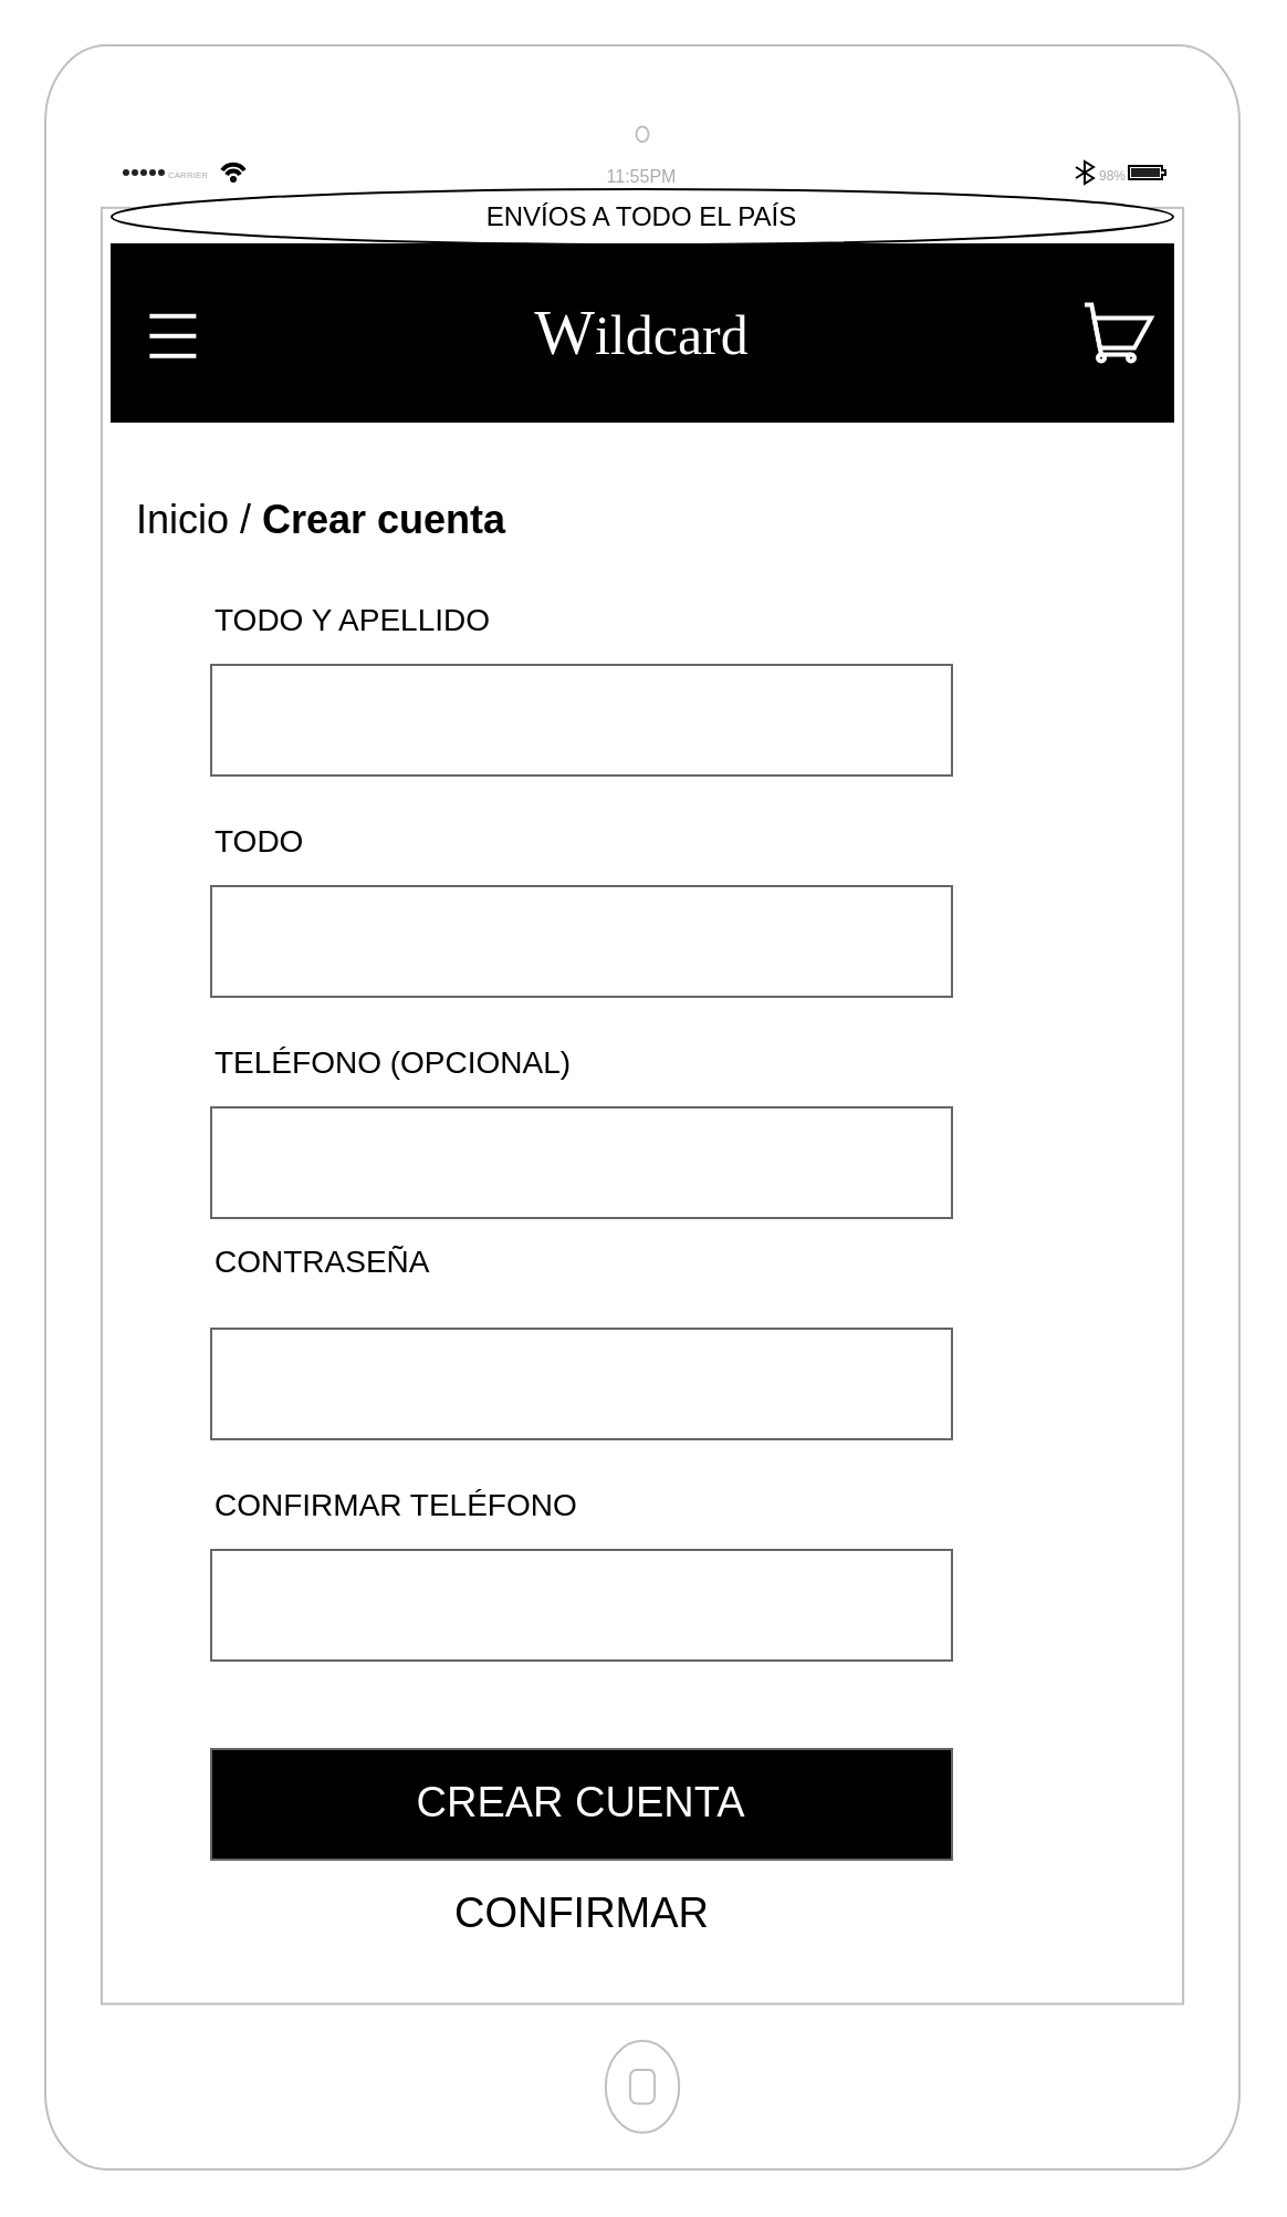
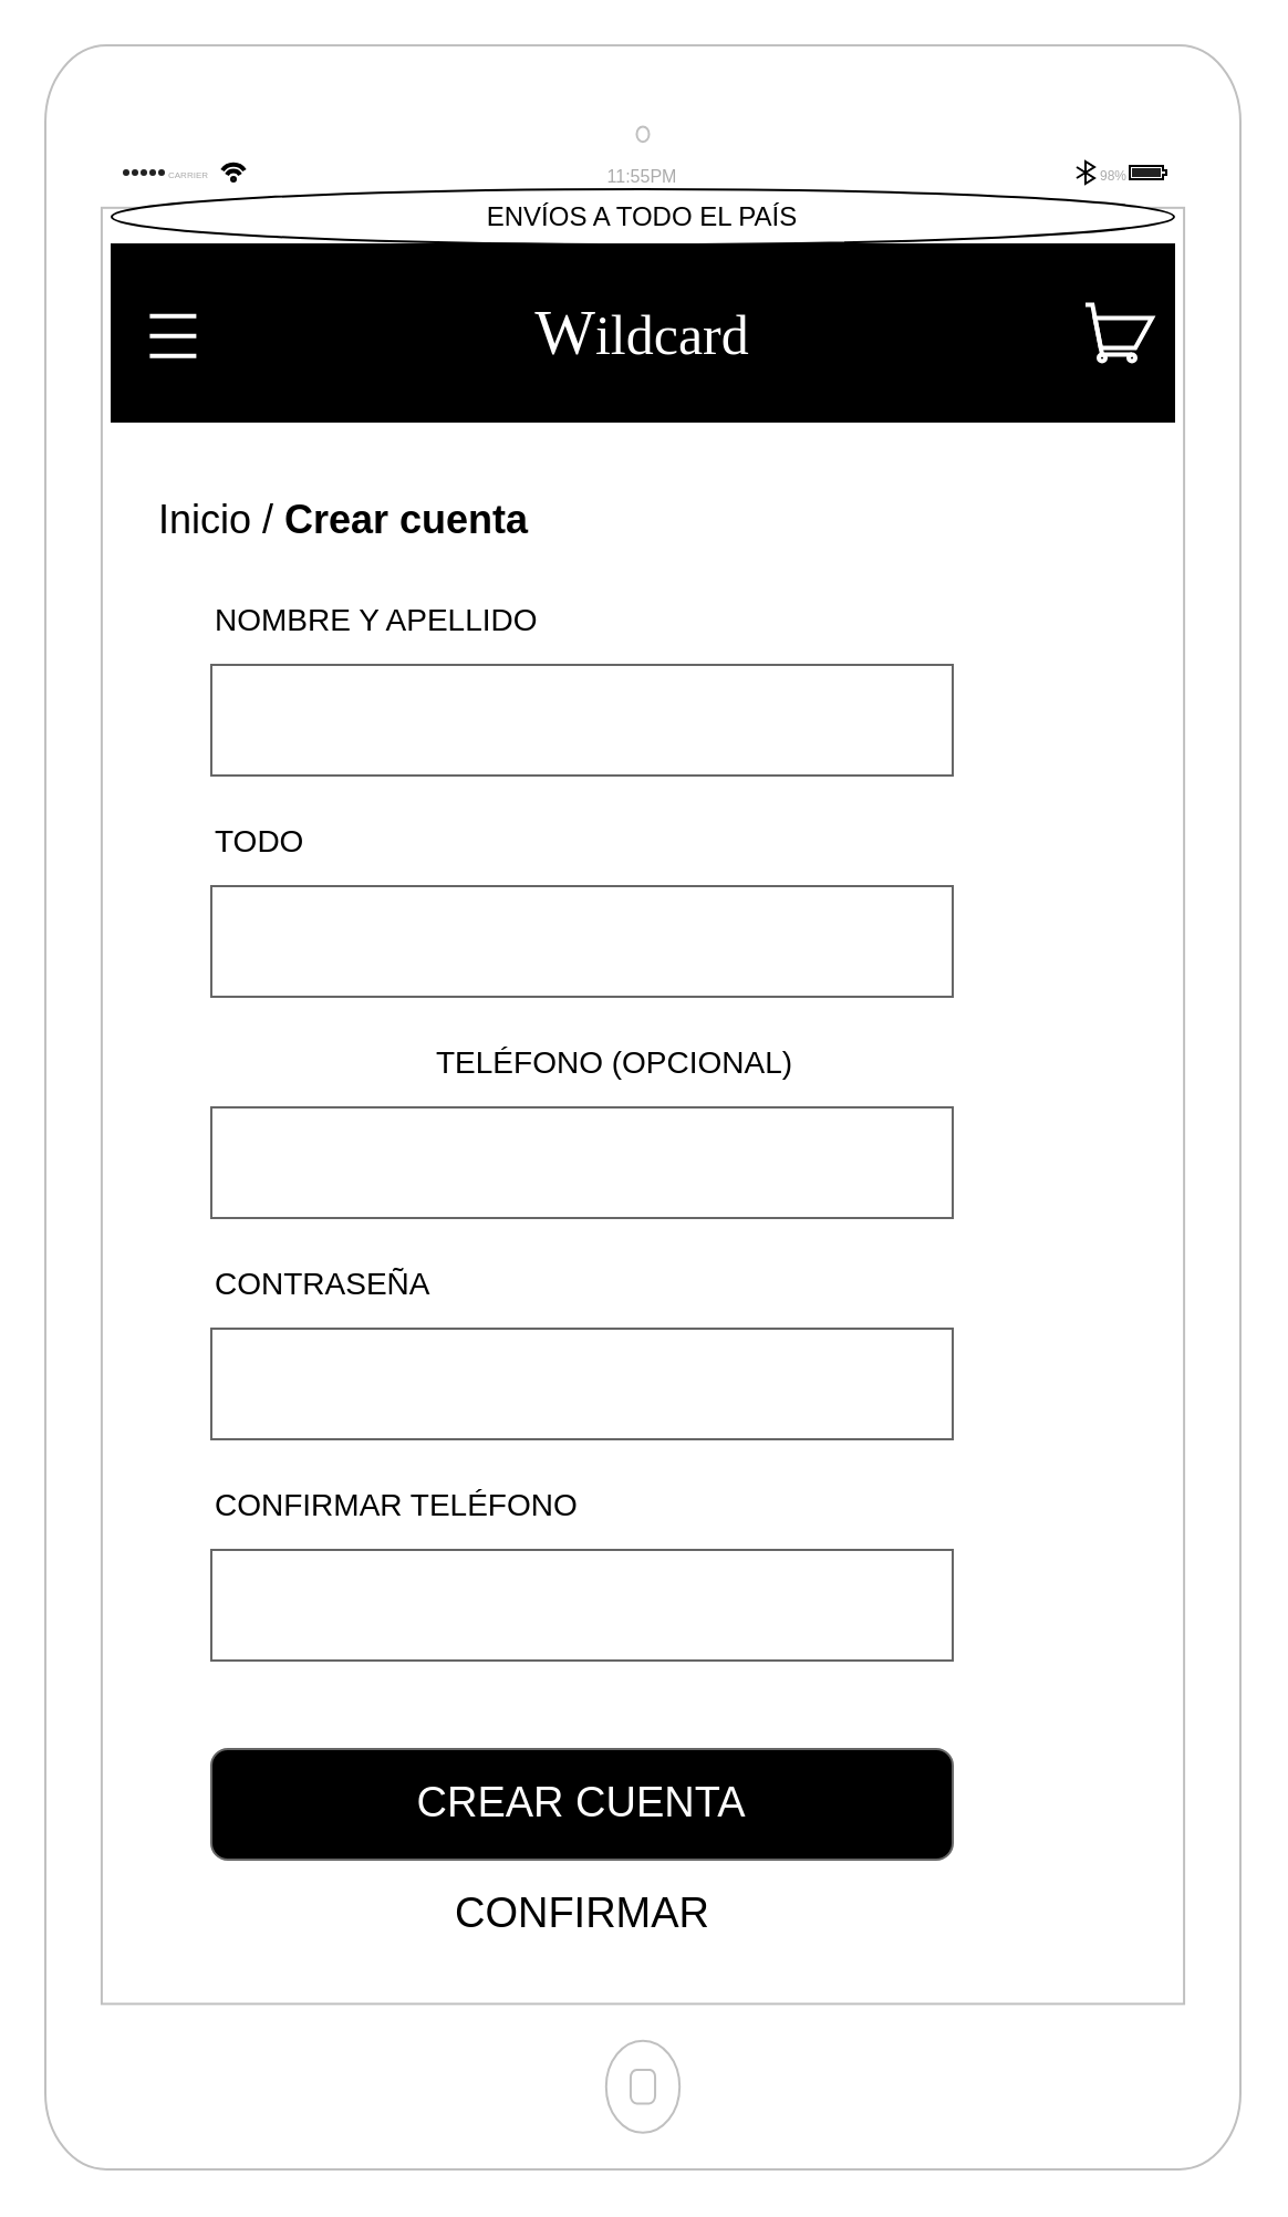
  <mxCell id="0" />
  <mxCell id="1" parent="0" />
  <mxCell id="2" value="" style="html=1;verticalLabelPosition=bottom;labelBackgroundColor=#ffffff;verticalAlign=top;shadow=0;dashed=0;strokeWidth=1;shape=mxgraph.ios7.misc.ipad10inch;strokeColor=#c0c0c0;" parent="1" vertex="1"><mxGeometry x="20" y="20" width="540" height="960" as="geometry" /></mxCell>
  <mxCell id="3" value="" style="html=1;strokeWidth=1;shadow=0;dashed=0;shape=mxgraph.ios7ui.appBar;fillColor=#ffffff;gradientColor=none;" parent="1" vertex="1"><mxGeometry x="50" y="70" width="480" height="15" as="geometry" /></mxCell>
  <mxCell id="4" value="CARRIER" style="shape=rect;align=left;fontSize=8;spacingLeft=24;fontSize=4;fontColor=#aaaaaa;strokeColor=none;fillColor=none;spacingTop=4;" parent="3" vertex="1"><mxGeometry y="0.5" width="50" height="13" relative="1" as="geometry"><mxPoint y="-6.5" as="offset" /></mxGeometry></mxCell>
  <mxCell id="5" value="11:55PM" style="shape=rect;fontSize=8;fontColor=#aaaaaa;strokeColor=none;fillColor=none;spacingTop=4;" parent="3" vertex="1"><mxGeometry x="0.5" y="0.5" width="50" height="13" relative="1" as="geometry"><mxPoint x="-25" y="-6.5" as="offset" /></mxGeometry></mxCell>
  <mxCell id="6" value="98%" style="shape=rect;align=right;fontSize=8;spacingRight=19;fontSize=6;fontColor=#aaaaaa;strokeColor=none;fillColor=none;spacingTop=4;" parent="3" vertex="1"><mxGeometry x="1" y="0.5" width="45" height="13" relative="1" as="geometry"><mxPoint x="-45" y="-6.5" as="offset" /></mxGeometry></mxCell>
  <mxCell id="7" value="&lt;font style=&quot;vertical-align: inherit&quot;&gt;&lt;font style=&quot;vertical-align: inherit&quot;&gt;ENVÍOS A TODO EL PAÍS&lt;/font&gt;&lt;/font&gt;" style="ellipse;whiteSpace=wrap;html=1;" parent="1" vertex="1"><mxGeometry x="50" y="85" width="480" height="25" as="geometry" /></mxCell>
  <mxCell id="8" value="&lt;font color=&quot;#ffffff&quot; face=&quot;voga&quot; data-font-src=&quot;https://fonts.googleapis.com/css?family=voga&quot; style=&quot;font-size: 29px&quot;&gt;&lt;font style=&quot;vertical-align: inherit&quot;&gt;&lt;font style=&quot;vertical-align: inherit&quot;&gt;&lt;font style=&quot;vertical-align: inherit&quot;&gt;&lt;font style=&quot;vertical-align: inherit&quot;&gt;&lt;font style=&quot;vertical-align: inherit&quot;&gt;&lt;font style=&quot;vertical-align: inherit&quot;&gt;&lt;font style=&quot;vertical-align: inherit&quot;&gt;&lt;font style=&quot;vertical-align: inherit&quot;&gt;W&lt;/font&gt;&lt;/font&gt;&lt;/font&gt;&lt;/font&gt;&lt;/font&gt;&lt;/font&gt;&lt;/font&gt;&lt;/font&gt;&lt;/font&gt;&lt;font color=&quot;#ffffff&quot; face=&quot;voga&quot; data-font-src=&quot;https://fonts.googleapis.com/css?family=voga&quot;&gt;&lt;font style=&quot;vertical-align: inherit&quot;&gt;&lt;font style=&quot;vertical-align: inherit ; font-size: 25px&quot;&gt;&lt;font style=&quot;vertical-align: inherit&quot;&gt;&lt;font style=&quot;vertical-align: inherit&quot;&gt;&lt;font style=&quot;vertical-align: inherit&quot;&gt;&lt;font style=&quot;vertical-align: inherit&quot;&gt;&lt;font style=&quot;vertical-align: inherit&quot;&gt;&lt;font style=&quot;vertical-align: inherit&quot;&gt;ildcard&lt;/font&gt;&lt;/font&gt;&lt;/font&gt;&lt;/font&gt;&lt;/font&gt;&lt;/font&gt;&lt;/font&gt;&lt;/font&gt;&lt;/font&gt;" style="rounded=0;whiteSpace=wrap;html=1;fillColor=#000000;" parent="1" vertex="1"><mxGeometry x="50" y="110" width="480" height="80" as="geometry" /></mxCell>
  <mxCell id="9" value="" style="html=1;verticalLabelPosition=bottom;align=center;labelBackgroundColor=#ffffff;verticalAlign=top;strokeWidth=2;shadow=0;dashed=0;shape=mxgraph.ios7.icons.shopping_cart;fillColor=none;strokeColor=#FFFFFF;" parent="1" vertex="1"><mxGeometry x="490" y="137.25" width="30" height="25.5" as="geometry" /></mxCell>
  <mxCell id="10" value="" style="html=1;verticalLabelPosition=bottom;align=center;labelBackgroundColor=#ffffff;verticalAlign=top;strokeWidth=2;shadow=0;dashed=0;shape=mxgraph.ios7.icons.most_viewed;pointerEvents=1;fillColor=none;strokeColor=#FFFFFF;" parent="1" vertex="1"><mxGeometry x="60" y="139.95" width="28.2" height="22.8" as="geometry" /></mxCell>
- <mxCell id="11" value="&lt;font style=&quot;font-size: 18px&quot;&gt;Inicio /&amp;nbsp;&lt;b&gt;Crear cuenta&lt;/b&gt;&lt;/font&gt;" style="text;html=1;strokeColor=none;fillColor=none;align=center;verticalAlign=middle;whiteSpace=wrap;rounded=0;" parent="1" vertex="1"><mxGeometry x="50" y="220" width="190" height="30" as="geometry" /></mxCell>
+ <mxCell id="11" value="&lt;font style=&quot;font-size: 18px&quot;&gt;Inicio /&amp;nbsp;&lt;b&gt;Crear cuenta&lt;/b&gt;&lt;/font&gt;" style="text;html=1;strokeColor=none;fillColor=none;align=center;verticalAlign=middle;whiteSpace=wrap;rounded=0;" parent="1" vertex="1"><mxGeometry x="60" y="220" width="190" height="30" as="geometry" /></mxCell>
  <mxCell id="12" value="" style="rounded=0;whiteSpace=wrap;html=1;fillColor=none;strokeColor=#666666;" parent="1" vertex="1"><mxGeometry x="95" y="300" width="335" height="50" as="geometry" /></mxCell>
  <mxCell id="13" value="" style="rounded=0;whiteSpace=wrap;html=1;strokeColor=#666666;fillColor=none;" parent="1" vertex="1"><mxGeometry x="95" y="400" width="335" height="50" as="geometry" /></mxCell>
  <mxCell id="14" value="" style="rounded=0;whiteSpace=wrap;html=1;strokeColor=#666666;fillColor=none;" parent="1" vertex="1"><mxGeometry x="95" y="500" width="335" height="50" as="geometry" /></mxCell>
  <mxCell id="15" value="" style="rounded=0;whiteSpace=wrap;html=1;strokeColor=#666666;fillColor=none;" parent="1" vertex="1"><mxGeometry x="95" y="600" width="335" height="50" as="geometry" /></mxCell>
  <mxCell id="16" value="" style="rounded=0;whiteSpace=wrap;html=1;strokeColor=#666666;fillColor=none;" parent="1" vertex="1"><mxGeometry x="95" y="700" width="335" height="50" as="geometry" /></mxCell>
- <mxCell id="17" value="&lt;span style=&quot;font-size: 14px&quot;&gt;TODO Y APELLIDO&lt;/span&gt;" style="text;html=1;strokeColor=none;fillColor=none;align=left;verticalAlign=middle;whiteSpace=wrap;rounded=0;" parent="1" vertex="1"><mxGeometry x="95" y="270" width="205" height="20" as="geometry" /></mxCell>
+ <mxCell id="17" value="&lt;span style=&quot;font-size: 14px&quot;&gt;NOMBRE Y APELLIDO&lt;/span&gt;" style="text;html=1;strokeColor=none;fillColor=none;align=left;verticalAlign=middle;whiteSpace=wrap;rounded=0;" parent="1" vertex="1"><mxGeometry x="95" y="270" width="205" height="20" as="geometry" /></mxCell>
  <mxCell id="18" value="&lt;span style=&quot;font-size: 14px&quot;&gt;TODO&lt;/span&gt;" style="text;html=1;strokeColor=none;fillColor=none;align=left;verticalAlign=middle;whiteSpace=wrap;rounded=0;" parent="1" vertex="1"><mxGeometry x="95" y="370" width="185" height="20" as="geometry" /></mxCell>
- <mxCell id="19" value="&lt;span style=&quot;font-size: 14px&quot;&gt;TELÉFONO (OPCIONAL)&lt;/span&gt;" style="text;html=1;strokeColor=none;fillColor=none;align=left;verticalAlign=middle;whiteSpace=wrap;rounded=0;" parent="1" vertex="1"><mxGeometry x="95" y="470" width="205" height="20" as="geometry" /></mxCell>
- <mxCell id="20" value="&lt;span style=&quot;font-size: 14px&quot;&gt;CONTRASEÑA&lt;/span&gt;" style="text;html=1;strokeColor=none;fillColor=none;align=left;verticalAlign=middle;whiteSpace=wrap;rounded=0;" parent="1" vertex="1"><mxGeometry x="95" y="560" width="185" height="20" as="geometry" /></mxCell>
+ <mxCell id="19" value="&lt;span style=&quot;font-size: 14px&quot;&gt;TELÉFONO (OPCIONAL)&lt;/span&gt;" style="text;html=1;strokeColor=none;fillColor=none;align=left;verticalAlign=middle;whiteSpace=wrap;rounded=0;" parent="1" vertex="1"><mxGeometry x="195" y="470" width="205" height="20" as="geometry" /></mxCell>
+ <mxCell id="20" value="&lt;span style=&quot;font-size: 14px&quot;&gt;CONTRASEÑA&lt;/span&gt;" style="text;html=1;strokeColor=none;fillColor=none;align=left;verticalAlign=middle;whiteSpace=wrap;rounded=0;" parent="1" vertex="1"><mxGeometry x="95" y="570" width="185" height="20" as="geometry" /></mxCell>
  <mxCell id="21" value="&lt;span style=&quot;font-size: 14px&quot;&gt;CONFIRMAR TELÉFONO&lt;/span&gt;" style="text;html=1;strokeColor=none;fillColor=none;align=left;verticalAlign=middle;whiteSpace=wrap;rounded=0;" parent="1" vertex="1"><mxGeometry x="95" y="670" width="225" height="20" as="geometry" /></mxCell>
- <mxCell id="22" value="&lt;span style=&quot;color: rgb(255 , 255 , 255) ; font-size: 19px&quot;&gt;CREAR CUENTA&lt;/span&gt;" style="rounded=0;whiteSpace=wrap;html=1;strokeColor=#666666;fillColor=#000000;" parent="1" vertex="1"><mxGeometry x="95" y="790" width="335" height="50" as="geometry" /></mxCell>
+ <mxCell id="22" value="&lt;span style=&quot;color: rgb(255 , 255 , 255) ; font-size: 19px&quot;&gt;CREAR CUENTA&lt;/span&gt;" style="whiteSpace=wrap;html=1;strokeColor=#666666;fillColor=#000000;rounded=1;" parent="1" vertex="1"><mxGeometry x="95" y="790" width="335" height="50" as="geometry" /></mxCell>
  <mxCell id="23" value="&lt;span style=&quot;font-size: 19px&quot;&gt;CONFIRMAR&lt;/span&gt;" style="text;html=1;strokeColor=none;fillColor=none;align=center;verticalAlign=middle;whiteSpace=wrap;rounded=0;" parent="1" vertex="1"><mxGeometry x="162.5" y="850" width="200" height="30" as="geometry" /></mxCell>
